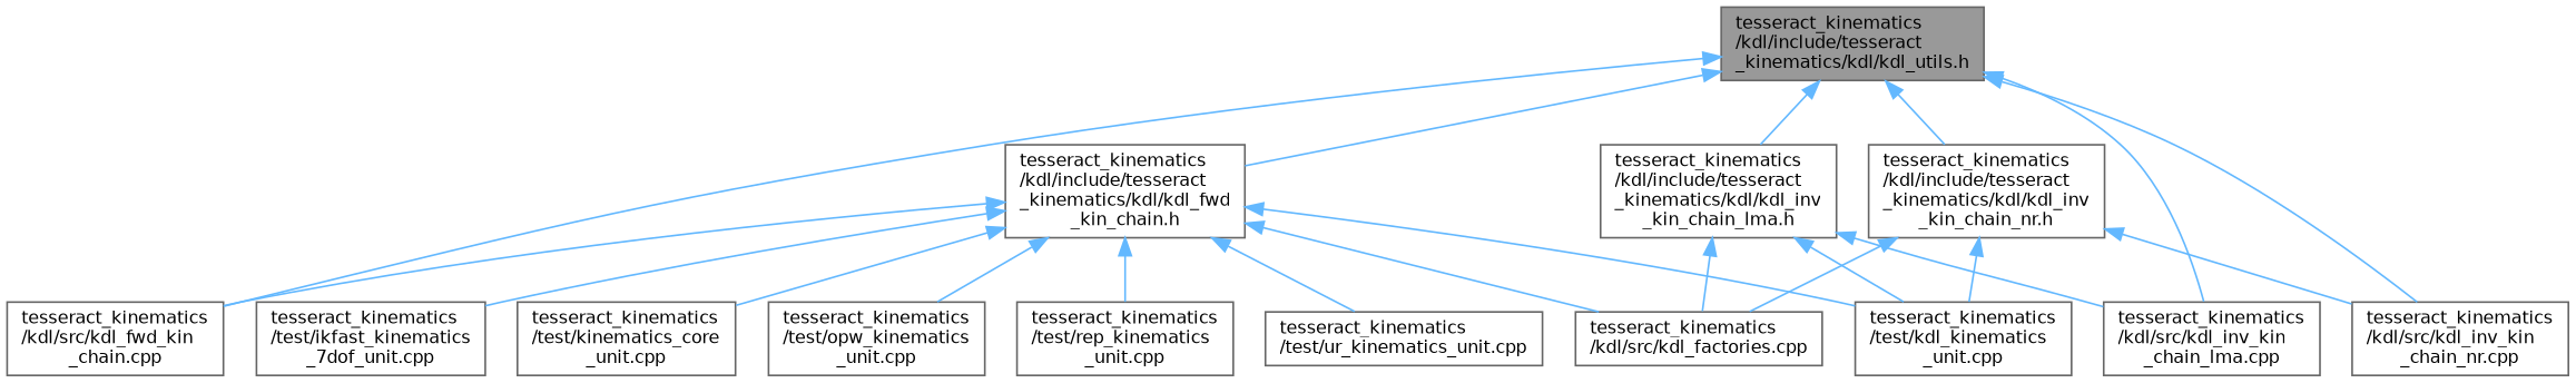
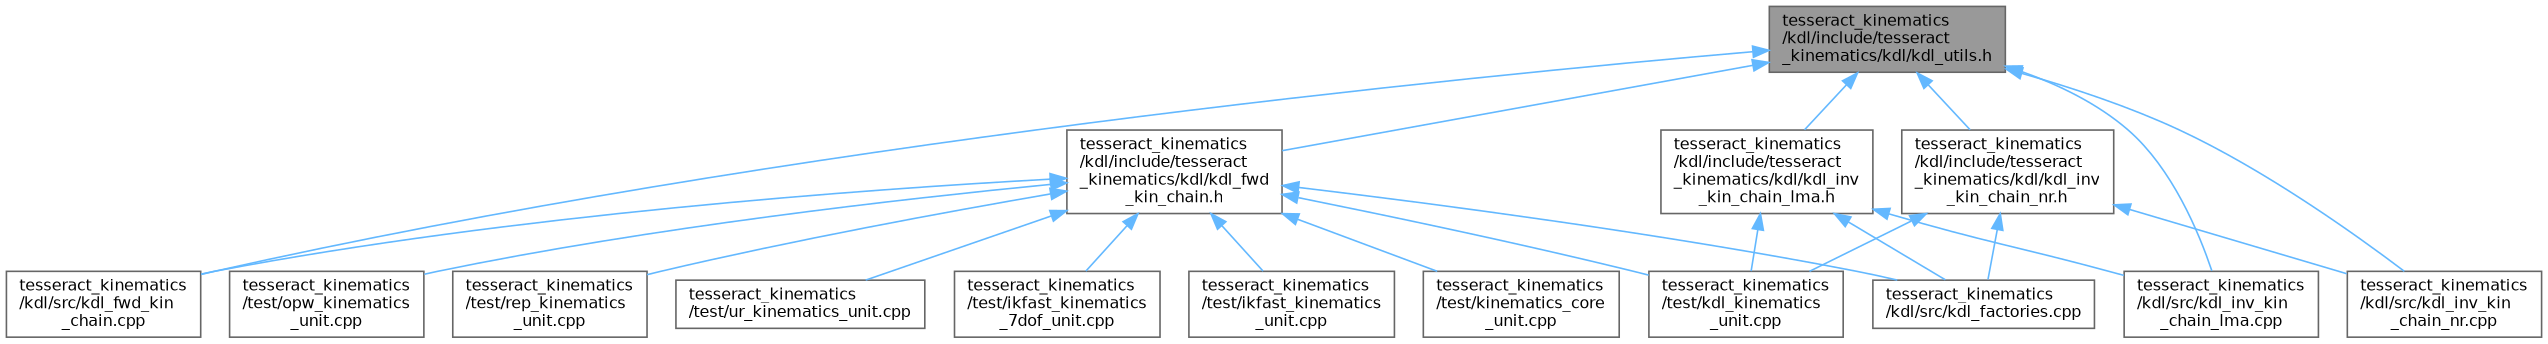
  digraph {
    node [color=grey40 fillcolor=white fontname=Helvetica fontsize=10 shape=box style=filled]
    edge [color=steelblue1 dir=back fontname=Helvetica fontsize=10 labelfontname=Helvetica labelfontsize=10 style=solid]
    n1 [color=gray40 fillcolor=grey60 fontcolor=black height=0.2 label="tesseract_kinematics\l/kdl/include/tesseract\l_kinematics/kdl/kdl_utils.h" width=0.4]
    n2 [height=0.2 label="tesseract_kinematics\l/kdl/include/tesseract\l_kinematics/kdl/kdl_fwd\l_kin_chain.h" width=0.4]
    n3 [height=0.2 label="tesseract_kinematics\l/kdl/src/kdl_fwd_kin\l_chain.cpp" width=0.4]
    n4 [height=0.2 label="tesseract_kinematics\l/kdl/include/tesseract\l_kinematics/kdl/kdl_inv\l_kin_chain_lma.h" width=0.4]
    n5 [height=0.2 label="tesseract_kinematics\l/kdl/src/kdl_inv_kin\l_chain_lma.cpp" width=0.4]
    n6 [height=0.2 label="tesseract_kinematics\l/kdl/include/tesseract\l_kinematics/kdl/kdl_inv\l_kin_chain_nr.h" width=0.4]
    n7 [height=0.2 label="tesseract_kinematics\l/kdl/src/kdl_inv_kin\l_chain_nr.cpp" width=0.4]
    n8 [height=0.2 label="tesseract_kinematics\l/kdl/src/kdl_factories.cpp" width=0.4]
    n9 [height=0.2 label="tesseract_kinematics\l/test/ikfast_kinematics\l_7dof_unit.cpp" width=0.4]
+   n10 [height=0.2 label="tesseract_kinematics\l/test/ikfast_kinematics\l_unit.cpp" width=0.4]
    n11 [height=0.2 label="tesseract_kinematics\l/test/kdl_kinematics\l_unit.cpp" width=0.4]
    n12 [height=0.2 label="tesseract_kinematics\l/test/kinematics_core\l_unit.cpp" width=0.4]
    n13 [height=0.2 label="tesseract_kinematics\l/test/opw_kinematics\l_unit.cpp" width=0.4]
    n14 [height=0.2 label="tesseract_kinematics\l/test/rep_kinematics\l_unit.cpp" width=0.4]
    n15 [height=0.2 label="tesseract_kinematics\l/test/ur_kinematics_unit.cpp" width=0.4]
    n1 -> n2
    n1 -> n3
    n1 -> n4
    n1 -> n5
    n1 -> n6
    n1 -> n7
    n2 -> n3
    n2 -> n8
    n2 -> n9
+   n2 -> n10
    n2 -> n11
    n2 -> n12
    n2 -> n13
    n2 -> n14
    n2 -> n15
    n4 -> n5
    n4 -> n8
    n4 -> n11
    n6 -> n7
    n6 -> n8
    n6 -> n11
  }
